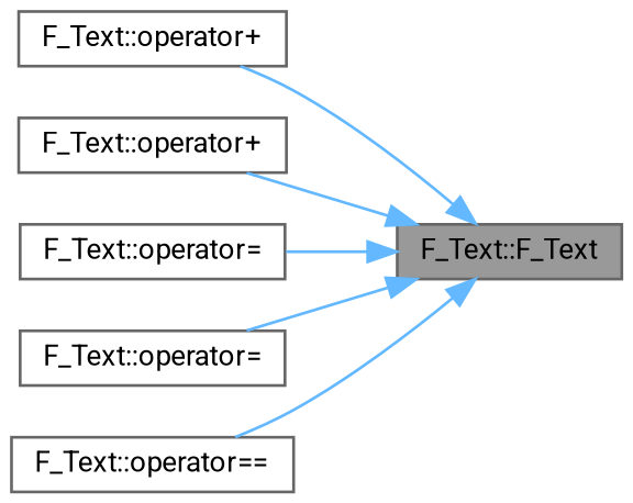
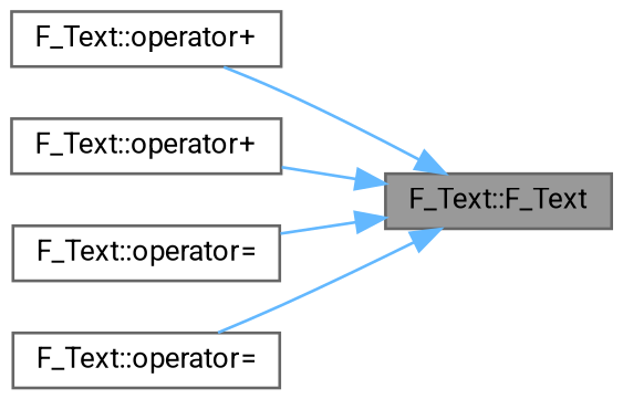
  digraph {
    fontname=Roboto
    rankdir=RL
    node [color=grey40 fillcolor=white fontname=Roboto fontsize=10 shape=box style=filled]
    edge [color=steelblue1 dir=back fontname=Roboto fontsize=10 labelfontname=Helvetica labelfontsize=10 style=solid]
    n1 [color=gray40 fillcolor=grey60 fontcolor=black height=0.2 label="F_Text::F_Text" width=0.4]
    n2 [height=0.2 label="F_Text::operator+" width=0.4]
    n3 [height=0.2 label="F_Text::operator+" width=0.4]
    n4 [height=0.2 label="F_Text::operator=" width=0.4]
    n5 [height=0.2 label="F_Text::operator=" width=0.4]
-   n6 [height=0.2 label="F_Text::operator==" width=0.4]
    n1 -> n2
    n1 -> n3
    n1 -> n4
    n1 -> n5
-   n1 -> n6
  }
